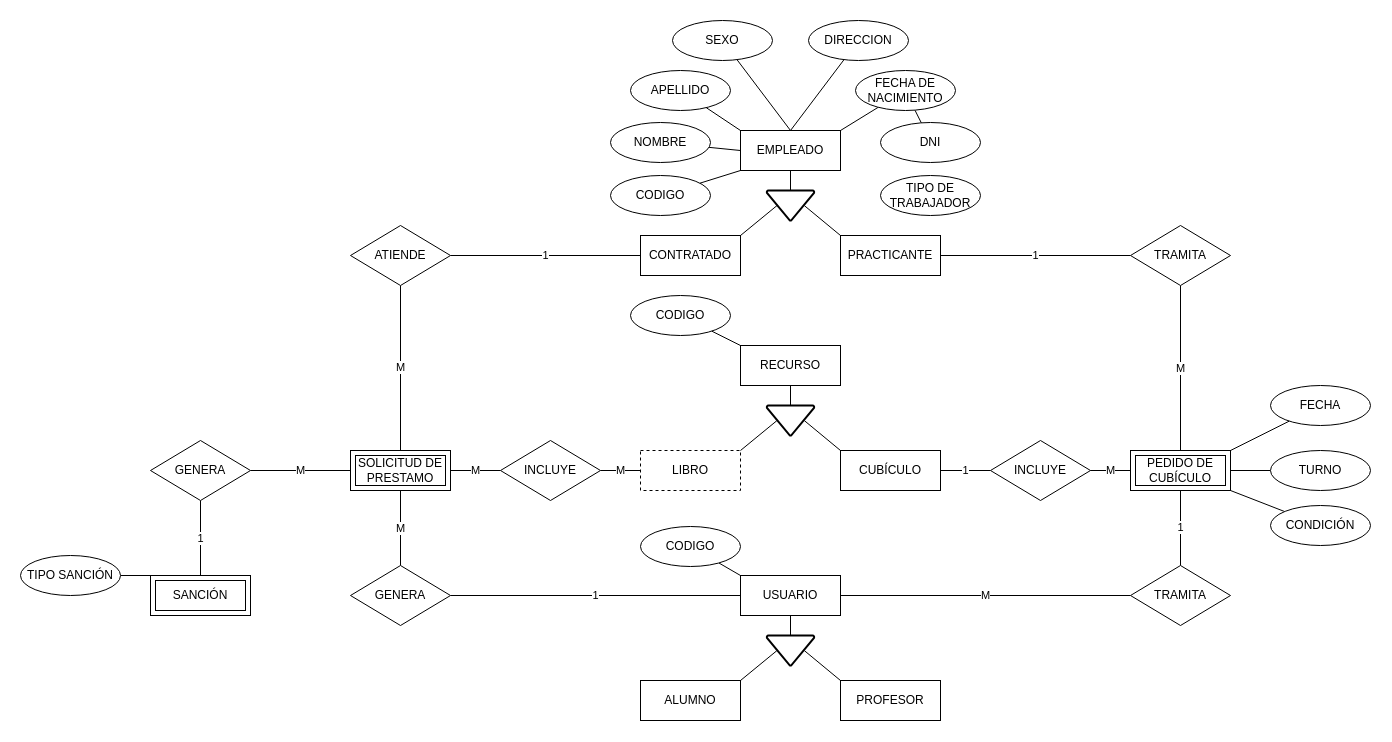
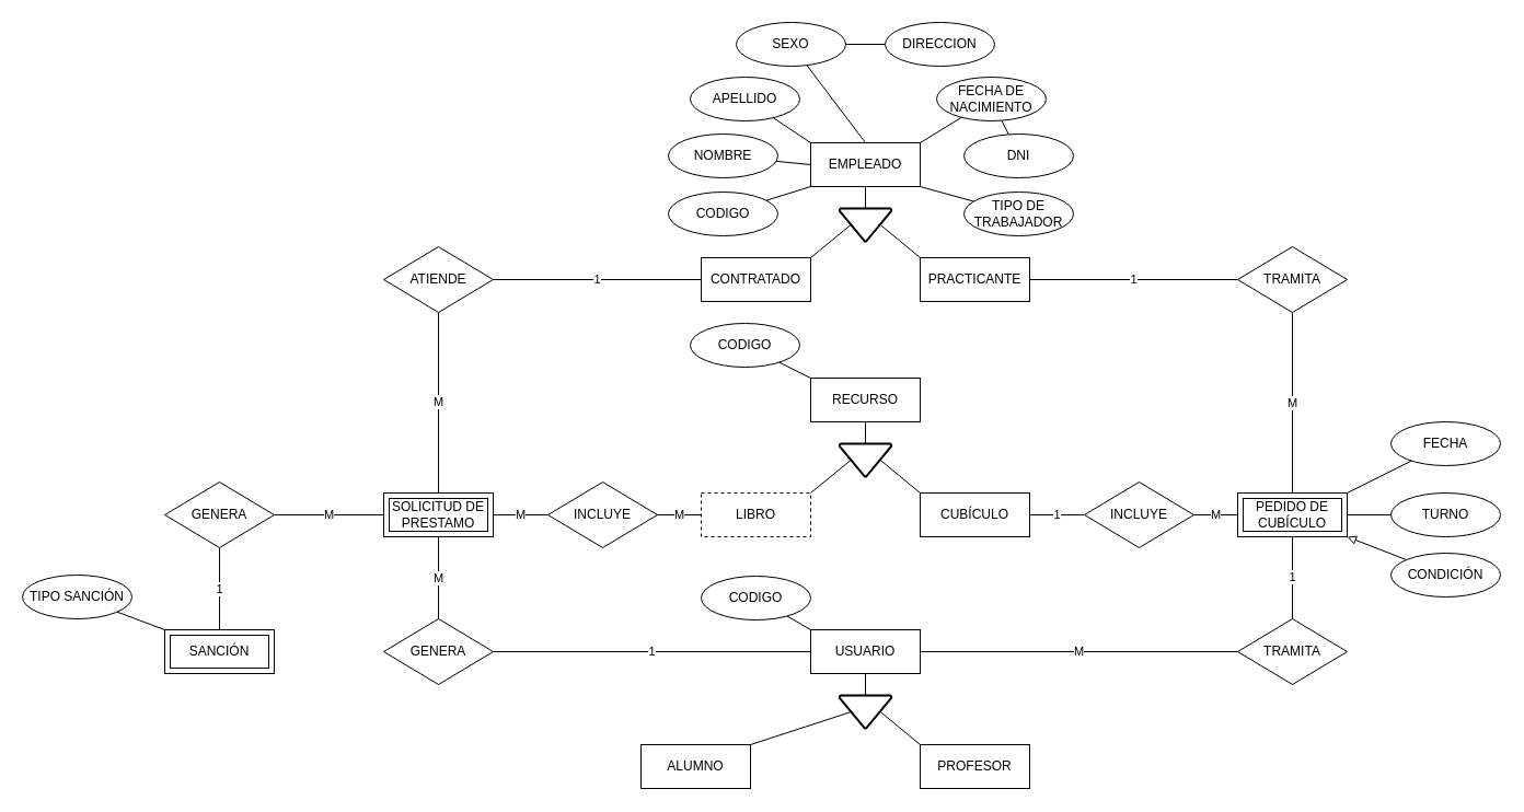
  <mxCell id="0" />
  <mxCell id="1" parent="0" />
  <mxCell id="2" value="" style="rounded=0;orthogonalLoop=1;jettySize=auto;html=1;endArrow=none;endFill=0;" edge="1" parent="1" source="3" target="12"><mxGeometry relative="1" as="geometry" /></mxCell>
  <mxCell id="3" value="RECURSO" style="whiteSpace=wrap;html=1;align=center;" vertex="1" parent="1"><mxGeometry x="740" y="345" width="100" height="40" as="geometry" /></mxCell>
  <mxCell id="4" value="CUBÍCULO" style="whiteSpace=wrap;html=1;align=center;" vertex="1" parent="1"><mxGeometry x="840" y="450" width="100" height="40" as="geometry" /></mxCell>
  <mxCell id="5" value="M" style="rounded=0;orthogonalLoop=1;jettySize=auto;html=1;endArrow=none;endFill=0;" edge="1" parent="1" source="6" target="13"><mxGeometry relative="1" as="geometry" /></mxCell>
  <mxCell id="6" value="LIBRO" style="whiteSpace=wrap;html=1;align=center;dashed=1;" vertex="1" parent="1"><mxGeometry x="640" y="450" width="100" height="40" as="geometry" /></mxCell>
  <mxCell id="7" value="M" style="rounded=0;orthogonalLoop=1;jettySize=auto;html=1;endArrow=none;endFill=0;exitX=1;exitY=0.5;exitDx=0;exitDy=0;" edge="1" parent="1" source="55" target="13"><mxGeometry relative="1" as="geometry"><mxPoint x="450" y="470" as="sourcePoint" /></mxGeometry></mxCell>
  <mxCell id="8" value="M" style="rounded=0;orthogonalLoop=1;jettySize=auto;html=1;entryX=0.5;entryY=1;entryDx=0;entryDy=0;endArrow=none;endFill=0;exitX=0.5;exitY=0;exitDx=0;exitDy=0;" edge="1" parent="1" source="55" target="15"><mxGeometry relative="1" as="geometry"><mxPoint x="400" y="450" as="sourcePoint" /></mxGeometry></mxCell>
  <mxCell id="9" value="M" style="rounded=0;orthogonalLoop=1;jettySize=auto;html=1;endArrow=none;endFill=0;exitX=0.5;exitY=1;exitDx=0;exitDy=0;" edge="1" parent="1" source="55" target="44"><mxGeometry relative="1" as="geometry"><mxPoint x="400" y="490" as="sourcePoint" /></mxGeometry></mxCell>
  <mxCell id="10" style="rounded=0;orthogonalLoop=1;jettySize=auto;html=1;entryX=1;entryY=0;entryDx=0;entryDy=0;endArrow=none;endFill=0;exitX=0.212;exitY=0.507;exitDx=0;exitDy=0;exitPerimeter=0;" edge="1" parent="1" source="12" target="6"><mxGeometry relative="1" as="geometry" /></mxCell>
  <mxCell id="11" style="rounded=0;orthogonalLoop=1;jettySize=auto;html=1;entryX=0;entryY=0;entryDx=0;entryDy=0;endArrow=none;endFill=0;exitX=0.792;exitY=0.504;exitDx=0;exitDy=0;exitPerimeter=0;" edge="1" parent="1" source="12" target="4"><mxGeometry relative="1" as="geometry" /></mxCell>
  <mxCell id="12" value="" style="strokeWidth=2;html=1;shape=mxgraph.flowchart.merge_or_storage;whiteSpace=wrap;" vertex="1" parent="1"><mxGeometry x="766.25" y="405" width="47.5" height="30" as="geometry" /></mxCell>
  <mxCell id="13" value="INCLUYE" style="shape=rhombus;perimeter=rhombusPerimeter;whiteSpace=wrap;html=1;align=center;" vertex="1" parent="1"><mxGeometry x="500" y="440" width="100" height="60" as="geometry" /></mxCell>
  <mxCell id="14" value="1" style="rounded=0;orthogonalLoop=1;jettySize=auto;html=1;endArrow=none;endFill=0;" edge="1" parent="1" source="15" target="16"><mxGeometry relative="1" as="geometry" /></mxCell>
  <mxCell id="15" value="ATIENDE" style="shape=rhombus;perimeter=rhombusPerimeter;whiteSpace=wrap;html=1;align=center;" vertex="1" parent="1"><mxGeometry x="350" y="225" width="100" height="60" as="geometry" /></mxCell>
  <mxCell id="16" value="CONTRATADO" style="whiteSpace=wrap;html=1;align=center;" vertex="1" parent="1"><mxGeometry x="640" y="235" width="100" height="40" as="geometry" /></mxCell>
  <mxCell id="17" style="rounded=0;orthogonalLoop=1;jettySize=auto;html=1;entryX=0;entryY=0;entryDx=0;entryDy=0;endArrow=none;endFill=0;exitX=0.792;exitY=0.504;exitDx=0;exitDy=0;exitPerimeter=0;" edge="1" source="18" target="19" parent="1"><mxGeometry relative="1" as="geometry" /></mxCell>
  <mxCell id="18" value="" style="strokeWidth=2;html=1;shape=mxgraph.flowchart.merge_or_storage;whiteSpace=wrap;" vertex="1" parent="1"><mxGeometry x="766.25" y="190" width="47.5" height="30" as="geometry" /></mxCell>
  <mxCell id="19" value="PRACTICANTE" style="whiteSpace=wrap;html=1;align=center;" vertex="1" parent="1"><mxGeometry x="840" y="235" width="100" height="40" as="geometry" /></mxCell>
  <mxCell id="20" value="" style="rounded=0;orthogonalLoop=1;jettySize=auto;html=1;endArrow=none;endFill=0;" edge="1" parent="1" source="21" target="18"><mxGeometry relative="1" as="geometry" /></mxCell>
  <mxCell id="21" value="EMPLEADO" style="whiteSpace=wrap;html=1;align=center;" vertex="1" parent="1"><mxGeometry x="740" y="130" width="100" height="40" as="geometry" /></mxCell>
  <mxCell id="22" style="rounded=0;orthogonalLoop=1;jettySize=auto;html=1;entryX=0.216;entryY=0.502;entryDx=0;entryDy=0;entryPerimeter=0;exitX=1;exitY=0;exitDx=0;exitDy=0;endArrow=none;endFill=0;" edge="1" parent="1" source="16" target="18"><mxGeometry relative="1" as="geometry" /></mxCell>
  <mxCell id="23" value="1" style="rounded=0;orthogonalLoop=1;jettySize=auto;html=1;endArrow=none;endFill=0;" edge="1" parent="1" source="26" target="4"><mxGeometry relative="1" as="geometry" /></mxCell>
  <mxCell id="24" value="" style="rounded=0;orthogonalLoop=1;jettySize=auto;html=1;endArrow=none;endFill=0;" edge="1" parent="1" source="26"><mxGeometry relative="1" as="geometry"><mxPoint x="1130" y="470" as="targetPoint" /></mxGeometry></mxCell>
  <mxCell id="25" value="M" style="rounded=0;orthogonalLoop=1;jettySize=auto;html=1;endArrow=none;endFill=0;entryX=0;entryY=0.5;entryDx=0;entryDy=0;" edge="1" parent="1" source="26" target="56"><mxGeometry relative="1" as="geometry"><mxPoint x="1130" y="470" as="targetPoint" /></mxGeometry></mxCell>
  <mxCell id="26" value="INCLUYE" style="shape=rhombus;perimeter=rhombusPerimeter;whiteSpace=wrap;html=1;align=center;" vertex="1" parent="1"><mxGeometry x="990" y="440" width="100" height="60" as="geometry" /></mxCell>
  <mxCell id="27" value="M" style="rounded=0;orthogonalLoop=1;jettySize=auto;html=1;entryX=0.5;entryY=0;entryDx=0;entryDy=0;endArrow=none;endFill=0;" edge="1" parent="1" source="29" target="56"><mxGeometry relative="1" as="geometry"><mxPoint x="1180" y="450" as="targetPoint" /></mxGeometry></mxCell>
  <mxCell id="28" value="1" style="rounded=0;orthogonalLoop=1;jettySize=auto;html=1;endArrow=none;endFill=0;" edge="1" parent="1" source="29" target="19"><mxGeometry relative="1" as="geometry" /></mxCell>
  <mxCell id="29" value="TRAMITA" style="shape=rhombus;perimeter=rhombusPerimeter;whiteSpace=wrap;html=1;align=center;" vertex="1" parent="1"><mxGeometry x="1130" y="225" width="100" height="60" as="geometry" /></mxCell>
  <mxCell id="30" style="rounded=0;orthogonalLoop=1;jettySize=auto;html=1;entryX=1;entryY=0;entryDx=0;entryDy=0;endArrow=none;endFill=0;" edge="1" parent="1" source="31" target="56"><mxGeometry relative="1" as="geometry"><mxPoint x="1230" y="450" as="targetPoint" /></mxGeometry></mxCell>
  <mxCell id="31" value="FECHA" style="ellipse;whiteSpace=wrap;html=1;align=center;" vertex="1" parent="1"><mxGeometry x="1270" y="385" width="100" height="40" as="geometry" /></mxCell>
  <mxCell id="32" value="" style="rounded=0;orthogonalLoop=1;jettySize=auto;html=1;endArrow=none;endFill=0;entryX=1;entryY=0.5;entryDx=0;entryDy=0;" edge="1" parent="1" source="33" target="56"><mxGeometry relative="1" as="geometry"><mxPoint x="1230" y="470" as="targetPoint" /></mxGeometry></mxCell>
  <mxCell id="33" value="TURNO" style="ellipse;whiteSpace=wrap;html=1;align=center;" vertex="1" parent="1"><mxGeometry x="1270" y="450" width="100" height="40" as="geometry" /></mxCell>
- <mxCell id="34" style="rounded=0;orthogonalLoop=1;jettySize=auto;html=1;entryX=1;entryY=1;entryDx=0;entryDy=0;endArrow=none;endFill=0;" edge="1" parent="1" source="35" target="56"><mxGeometry relative="1" as="geometry"><mxPoint x="1230" y="490" as="targetPoint" /></mxGeometry></mxCell>
+ <mxCell id="34" style="rounded=0;orthogonalLoop=1;jettySize=auto;html=1;entryX=1;entryY=1;entryDx=0;entryDy=0;endArrow=block;endFill=0;" edge="1" parent="1" source="35" target="56"><mxGeometry relative="1" as="geometry"><mxPoint x="1230" y="490" as="targetPoint" /></mxGeometry></mxCell>
  <mxCell id="35" value="CONDICIÓN" style="ellipse;whiteSpace=wrap;html=1;align=center;" vertex="1" parent="1"><mxGeometry x="1270" y="505" width="100" height="40" as="geometry" /></mxCell>
  <mxCell id="36" value="" style="rounded=0;orthogonalLoop=1;jettySize=auto;html=1;endArrow=none;endFill=0;" edge="1" source="37" target="42" parent="1"><mxGeometry relative="1" as="geometry" /></mxCell>
  <mxCell id="37" value="USUARIO" style="whiteSpace=wrap;html=1;align=center;" vertex="1" parent="1"><mxGeometry x="740" y="575" width="100" height="40" as="geometry" /></mxCell>
  <mxCell id="38" value="PROFESOR" style="whiteSpace=wrap;html=1;align=center;" vertex="1" parent="1"><mxGeometry x="840" y="680" width="100" height="40" as="geometry" /></mxCell>
- <mxCell id="39" value="ALUMNO" style="whiteSpace=wrap;html=1;align=center;" vertex="1" parent="1"><mxGeometry x="640" y="680" width="100" height="40" as="geometry" /></mxCell>
+ <mxCell id="39" value="ALUMNO" style="whiteSpace=wrap;html=1;align=center;" vertex="1" parent="1"><mxGeometry x="585" y="680" width="100" height="40" as="geometry" /></mxCell>
  <mxCell id="40" style="rounded=0;orthogonalLoop=1;jettySize=auto;html=1;entryX=1;entryY=0;entryDx=0;entryDy=0;endArrow=none;endFill=0;exitX=0.212;exitY=0.507;exitDx=0;exitDy=0;exitPerimeter=0;" edge="1" source="42" target="39" parent="1"><mxGeometry relative="1" as="geometry" /></mxCell>
  <mxCell id="41" style="rounded=0;orthogonalLoop=1;jettySize=auto;html=1;entryX=0;entryY=0;entryDx=0;entryDy=0;endArrow=none;endFill=0;exitX=0.792;exitY=0.504;exitDx=0;exitDy=0;exitPerimeter=0;" edge="1" source="42" target="38" parent="1"><mxGeometry relative="1" as="geometry" /></mxCell>
  <mxCell id="42" value="" style="strokeWidth=2;html=1;shape=mxgraph.flowchart.merge_or_storage;whiteSpace=wrap;" vertex="1" parent="1"><mxGeometry x="766.25" y="635" width="47.5" height="30" as="geometry" /></mxCell>
  <mxCell id="43" value="1" style="rounded=0;orthogonalLoop=1;jettySize=auto;html=1;entryX=0;entryY=0.5;entryDx=0;entryDy=0;endArrow=none;endFill=0;" edge="1" parent="1" source="44" target="37"><mxGeometry relative="1" as="geometry" /></mxCell>
  <mxCell id="44" value="GENERA" style="shape=rhombus;perimeter=rhombusPerimeter;whiteSpace=wrap;html=1;align=center;" vertex="1" parent="1"><mxGeometry x="350" y="565" width="100" height="60" as="geometry" /></mxCell>
  <mxCell id="45" value="1" style="rounded=0;orthogonalLoop=1;jettySize=auto;html=1;endArrow=none;endFill=0;entryX=0.5;entryY=1;entryDx=0;entryDy=0;" edge="1" parent="1" source="47" target="56"><mxGeometry relative="1" as="geometry"><mxPoint x="1180" y="490" as="targetPoint" /></mxGeometry></mxCell>
  <mxCell id="46" value="M" style="rounded=0;orthogonalLoop=1;jettySize=auto;html=1;entryX=1;entryY=0.5;entryDx=0;entryDy=0;endArrow=none;endFill=0;" edge="1" parent="1" source="47" target="37"><mxGeometry relative="1" as="geometry" /></mxCell>
  <mxCell id="47" value="TRAMITA" style="shape=rhombus;perimeter=rhombusPerimeter;whiteSpace=wrap;html=1;align=center;" vertex="1" parent="1"><mxGeometry x="1130" y="565" width="100" height="60" as="geometry" /></mxCell>
  <mxCell id="48" style="rounded=0;orthogonalLoop=1;jettySize=auto;html=1;entryX=0;entryY=0;entryDx=0;entryDy=0;endArrow=none;endFill=0;" edge="1" parent="1" source="49" target="37"><mxGeometry relative="1" as="geometry" /></mxCell>
  <mxCell id="49" value="CODIGO" style="ellipse;whiteSpace=wrap;html=1;align=center;" vertex="1" parent="1"><mxGeometry x="640" y="526" width="100" height="40" as="geometry" /></mxCell>
  <mxCell id="50" value="1" style="rounded=0;orthogonalLoop=1;jettySize=auto;html=1;endArrow=none;endFill=0;entryX=0.5;entryY=0;entryDx=0;entryDy=0;" edge="1" parent="1" source="52" target="57"><mxGeometry relative="1" as="geometry"><mxPoint x="200" y="575" as="targetPoint" /></mxGeometry></mxCell>
  <mxCell id="51" value="M" style="rounded=0;orthogonalLoop=1;jettySize=auto;html=1;endArrow=none;endFill=0;entryX=0;entryY=0.5;entryDx=0;entryDy=0;" edge="1" parent="1" source="52" target="55"><mxGeometry relative="1" as="geometry"><mxPoint x="350" y="470" as="targetPoint" /></mxGeometry></mxCell>
  <mxCell id="52" value="GENERA" style="shape=rhombus;perimeter=rhombusPerimeter;whiteSpace=wrap;html=1;align=center;" vertex="1" parent="1"><mxGeometry x="150" y="440" width="100" height="60" as="geometry" /></mxCell>
  <mxCell id="53" style="rounded=0;orthogonalLoop=1;jettySize=auto;html=1;entryX=0;entryY=0;entryDx=0;entryDy=0;endArrow=none;endFill=0;" edge="1" parent="1" source="54" target="57"><mxGeometry relative="1" as="geometry"><mxPoint x="150" y="575" as="targetPoint" /></mxGeometry></mxCell>
- <mxCell id="54" value="TIPO SANCIÓN" style="ellipse;whiteSpace=wrap;html=1;align=center;" vertex="1" parent="1"><mxGeometry x="20" y="555" width="100" height="40" as="geometry" /></mxCell>
+ <mxCell id="54" value="TIPO SANCIÓN" style="ellipse;whiteSpace=wrap;html=1;align=center;" vertex="1" parent="1"><mxGeometry x="20" y="525" width="100" height="40" as="geometry" /></mxCell>
  <mxCell id="55" value="SOLICITUD DE PRESTAMO" style="shape=ext;margin=3;double=1;whiteSpace=wrap;html=1;align=center;" vertex="1" parent="1"><mxGeometry x="350" y="450" width="100" height="40" as="geometry" /></mxCell>
  <mxCell id="56" value="PEDIDO DE CUBÍCULO" style="shape=ext;margin=3;double=1;whiteSpace=wrap;html=1;align=center;" vertex="1" parent="1"><mxGeometry x="1130" y="450" width="100" height="40" as="geometry" /></mxCell>
  <mxCell id="57" value="SANCIÓN" style="shape=ext;margin=3;double=1;whiteSpace=wrap;html=1;align=center;" vertex="1" parent="1"><mxGeometry x="150" y="575" width="100" height="40" as="geometry" /></mxCell>
  <mxCell id="58" style="rounded=0;orthogonalLoop=1;jettySize=auto;html=1;entryX=0;entryY=0;entryDx=0;entryDy=0;endArrow=none;endFill=0;" edge="1" parent="1" source="59" target="3"><mxGeometry relative="1" as="geometry" /></mxCell>
  <mxCell id="59" value="CODIGO" style="ellipse;whiteSpace=wrap;html=1;align=center;" vertex="1" parent="1"><mxGeometry x="630" y="295" width="100" height="40" as="geometry" /></mxCell>
  <mxCell id="60" style="rounded=0;orthogonalLoop=1;jettySize=auto;html=1;entryX=0;entryY=0;entryDx=0;entryDy=0;endArrow=none;endFill=0;" edge="1" parent="1" source="61" target="21"><mxGeometry relative="1" as="geometry" /></mxCell>
  <mxCell id="61" value="APELLIDO" style="ellipse;whiteSpace=wrap;html=1;align=center;" vertex="1" parent="1"><mxGeometry x="630" y="70" width="100" height="40" as="geometry" /></mxCell>
+ <mxCell id="62" style="rounded=0;orthogonalLoop=1;jettySize=auto;html=1;entryX=1;entryY=1;entryDx=0;entryDy=0;endArrow=none;endFill=0;" edge="1" parent="1" source="63" target="21"><mxGeometry relative="1" as="geometry" /></mxCell>
  <mxCell id="63" value="TIPO DE TRABAJADOR" style="ellipse;whiteSpace=wrap;html=1;align=center;" vertex="1" parent="1"><mxGeometry x="880" y="175" width="100" height="40" as="geometry" /></mxCell>
  <mxCell id="64" style="rounded=0;orthogonalLoop=1;jettySize=auto;html=1;entryX=0;entryY=1;entryDx=0;entryDy=0;endArrow=none;endFill=0;" edge="1" parent="1" source="65" target="21"><mxGeometry relative="1" as="geometry" /></mxCell>
  <mxCell id="65" value="CODIGO" style="ellipse;whiteSpace=wrap;html=1;align=center;" vertex="1" parent="1"><mxGeometry x="610" y="175" width="100" height="40" as="geometry" /></mxCell>
  <mxCell id="66" style="rounded=0;orthogonalLoop=1;jettySize=auto;html=1;entryX=0;entryY=0.5;entryDx=0;entryDy=0;endArrow=none;endFill=0;" edge="1" parent="1" source="67" target="21"><mxGeometry relative="1" as="geometry" /></mxCell>
  <mxCell id="67" value="NOMBRE" style="ellipse;whiteSpace=wrap;html=1;align=center;" vertex="1" parent="1"><mxGeometry x="610" y="122" width="100" height="40" as="geometry" /></mxCell>
  <mxCell id="68" style="rounded=0;orthogonalLoop=1;jettySize=auto;html=1;exitX=0.5;exitY=1;exitDx=0;exitDy=0;endArrow=none;endFill=0;" edge="1" parent="1" source="67" target="67"><mxGeometry relative="1" as="geometry" /></mxCell>
  <mxCell id="69" style="rounded=0;orthogonalLoop=1;jettySize=auto;html=1;endArrow=none;endFill=0;" edge="1" parent="1" source="70" target="72"><mxGeometry relative="1" as="geometry" /></mxCell>
  <mxCell id="70" value="DNI" style="ellipse;whiteSpace=wrap;html=1;align=center;" vertex="1" parent="1"><mxGeometry x="880" y="122" width="100" height="40" as="geometry" /></mxCell>
  <mxCell id="71" style="rounded=0;orthogonalLoop=1;jettySize=auto;html=1;entryX=1;entryY=0;entryDx=0;entryDy=0;endArrow=none;endFill=0;" edge="1" parent="1" source="72" target="21"><mxGeometry relative="1" as="geometry" /></mxCell>
  <mxCell id="72" value="FECHA DE NACIMIENTO" style="ellipse;whiteSpace=wrap;html=1;align=center;" vertex="1" parent="1"><mxGeometry x="855" y="70" width="100" height="40" as="geometry" /></mxCell>
  <mxCell id="73" style="rounded=0;orthogonalLoop=1;jettySize=auto;html=1;entryX=0.5;entryY=0;entryDx=0;entryDy=0;endArrow=none;endFill=0;" edge="1" parent="1" source="74" target="21"><mxGeometry relative="1" as="geometry" /></mxCell>
  <mxCell id="74" value="SEXO" style="ellipse;whiteSpace=wrap;html=1;align=center;" vertex="1" parent="1"><mxGeometry x="672" y="20" width="100" height="40" as="geometry" /></mxCell>
- <mxCell id="75" style="rounded=0;orthogonalLoop=1;jettySize=auto;html=1;entryX=0.5;entryY=0;entryDx=0;entryDy=0;endArrow=none;endFill=0;" edge="1" parent="1" source="76" target="21"><mxGeometry relative="1" as="geometry" /></mxCell>
+ <mxCell id="75" style="rounded=0;orthogonalLoop=1;jettySize=auto;html=1;endArrow=none;endFill=0;" edge="1" parent="1" source="76" target="74"><mxGeometry relative="1" as="geometry" /></mxCell>
  <mxCell id="76" value="DIRECCION" style="ellipse;whiteSpace=wrap;html=1;align=center;" vertex="1" parent="1"><mxGeometry x="808" y="20" width="100" height="40" as="geometry" /></mxCell>
